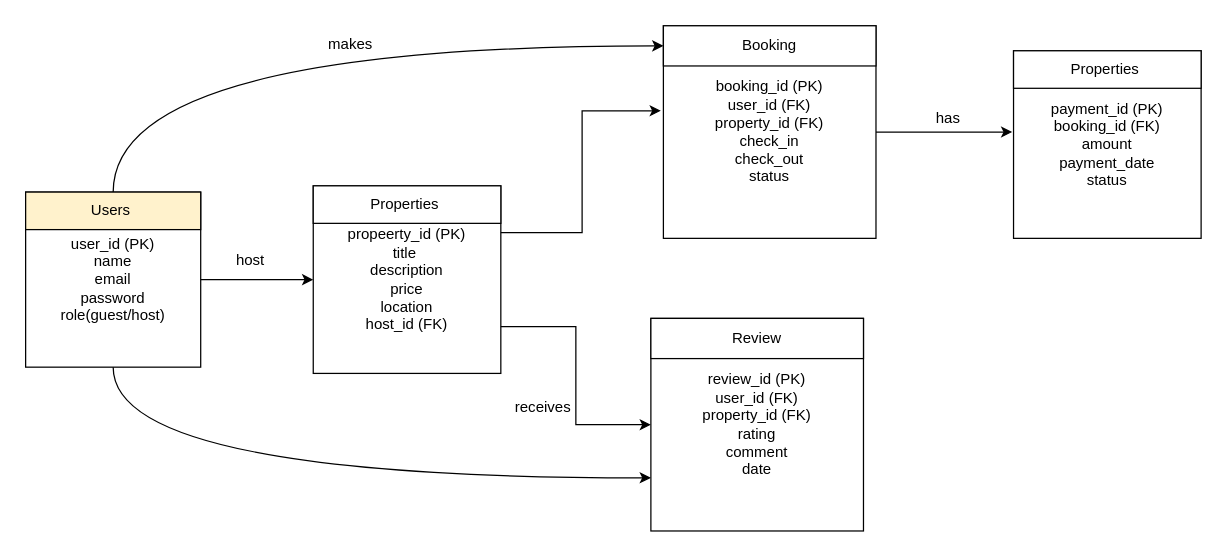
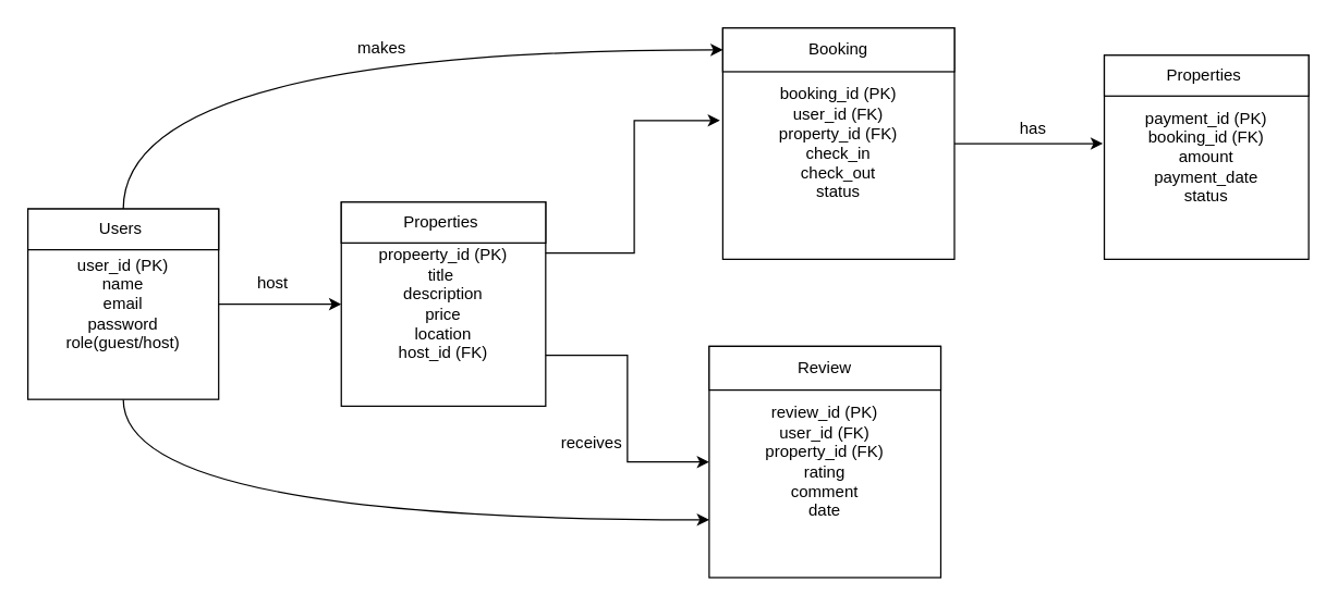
  <mxCell id="0" />
  <mxCell id="1" parent="0" />
  <mxCell id="2" value="" style="group" vertex="1" connectable="0" parent="1"><mxGeometry x="20" y="153" width="140" height="140" as="geometry" /></mxCell>
  <mxCell id="3" value="user_id (PK)&lt;br&gt;name&lt;div&gt;email&lt;/div&gt;&lt;div&gt;password&lt;/div&gt;&lt;div&gt;role(guest/host)&lt;/div&gt;" style="whiteSpace=wrap;html=1;aspect=fixed;" vertex="1" parent="2"><mxGeometry width="140" height="140" as="geometry" /></mxCell>
- <mxCell id="4" value="Users&amp;nbsp;" style="rounded=0;whiteSpace=wrap;html=1;fillColor=#fff2cc;" vertex="1" parent="2"><mxGeometry width="140" height="30" as="geometry" /></mxCell>
+ <mxCell id="4" value="Users&amp;nbsp;" style="rounded=0;whiteSpace=wrap;html=1;" vertex="1" parent="2"><mxGeometry width="140" height="30" as="geometry" /></mxCell>
  <mxCell id="5" value="" style="group" vertex="1" connectable="0" parent="1"><mxGeometry x="250" y="148" width="150" height="150" as="geometry" /></mxCell>
  <mxCell id="6" value="propeerty_id (PK)&lt;br&gt;title&amp;nbsp;&lt;div&gt;description&lt;/div&gt;&lt;div&gt;price&lt;/div&gt;&lt;div&gt;location&lt;/div&gt;&lt;div&gt;host_id (FK)&lt;/div&gt;" style="whiteSpace=wrap;html=1;aspect=fixed;" vertex="1" parent="5"><mxGeometry width="150" height="150" as="geometry" /></mxCell>
  <mxCell id="7" value="Properties&amp;nbsp;" style="rounded=0;whiteSpace=wrap;html=1;" vertex="1" parent="5"><mxGeometry width="150" height="30" as="geometry" /></mxCell>
  <mxCell id="8" value="Booking" style="group;align=left;" vertex="1" connectable="0" parent="1"><mxGeometry x="530" y="20" width="170" height="170" as="geometry" /></mxCell>
  <mxCell id="9" value="booking_id (PK)&lt;div&gt;user_id (FK)&lt;br&gt;property_id (FK)&lt;br&gt;check_in&lt;/div&gt;&lt;div&gt;check_out&lt;/div&gt;&lt;div&gt;status&lt;/div&gt;" style="whiteSpace=wrap;html=1;aspect=fixed;" vertex="1" parent="8"><mxGeometry width="170" height="170" as="geometry" /></mxCell>
  <mxCell id="10" value="Booking" style="rounded=0;whiteSpace=wrap;html=1;" vertex="1" parent="8"><mxGeometry width="170" height="32.143" as="geometry" /></mxCell>
  <mxCell id="11" value="Review" style="group" vertex="1" connectable="0" parent="1"><mxGeometry x="520" y="254" width="170" height="170" as="geometry" /></mxCell>
  <mxCell id="12" value="review_id (PK)&lt;div&gt;user_id (FK)&lt;br&gt;property_id (FK)&lt;br&gt;&lt;/div&gt;&lt;div&gt;rating&lt;/div&gt;&lt;div&gt;comment&lt;/div&gt;&lt;div&gt;date&lt;/div&gt;" style="whiteSpace=wrap;html=1;aspect=fixed;" vertex="1" parent="11"><mxGeometry width="170" height="170" as="geometry" /></mxCell>
  <mxCell id="13" value="Review" style="rounded=0;whiteSpace=wrap;html=1;" vertex="1" parent="11"><mxGeometry width="170" height="32.143" as="geometry" /></mxCell>
  <mxCell id="14" value="" style="group" vertex="1" connectable="0" parent="1"><mxGeometry x="810" y="40" width="150" height="150" as="geometry" /></mxCell>
  <mxCell id="15" value="payment_id (PK)&lt;div&gt;booking_id (FK)&lt;/div&gt;&lt;div&gt;amount&lt;/div&gt;&lt;div&gt;payment_date&lt;/div&gt;&lt;div&gt;status&lt;/div&gt;" style="whiteSpace=wrap;html=1;aspect=fixed;" vertex="1" parent="14"><mxGeometry width="150" height="150" as="geometry" /></mxCell>
  <mxCell id="16" value="Properties&amp;nbsp;" style="rounded=0;whiteSpace=wrap;html=1;" vertex="1" parent="14"><mxGeometry width="150" height="30" as="geometry" /></mxCell>
  <mxCell id="17" style="edgeStyle=orthogonalEdgeStyle;rounded=0;orthogonalLoop=1;jettySize=auto;html=1;exitX=1;exitY=0.5;exitDx=0;exitDy=0;entryX=0;entryY=0.5;entryDx=0;entryDy=0;" edge="1" parent="1" source="3" target="6"><mxGeometry relative="1" as="geometry" /></mxCell>
  <mxCell id="18" style="edgeStyle=orthogonalEdgeStyle;rounded=0;orthogonalLoop=1;jettySize=auto;html=1;entryX=-0.012;entryY=0.4;entryDx=0;entryDy=0;exitX=1;exitY=0.25;exitDx=0;exitDy=0;entryPerimeter=0;" edge="1" parent="1" source="6" target="9"><mxGeometry relative="1" as="geometry"><mxPoint x="400" y="223" as="sourcePoint" /></mxGeometry></mxCell>
  <mxCell id="19" style="edgeStyle=orthogonalEdgeStyle;rounded=0;orthogonalLoop=1;jettySize=auto;html=1;exitX=1;exitY=0.75;exitDx=0;exitDy=0;entryX=0;entryY=0.5;entryDx=0;entryDy=0;" edge="1" parent="1" source="6" target="12"><mxGeometry relative="1" as="geometry" /></mxCell>
  <mxCell id="20" style="edgeStyle=orthogonalEdgeStyle;rounded=0;orthogonalLoop=1;jettySize=auto;html=1;exitX=1;exitY=0.5;exitDx=0;exitDy=0;entryX=-0.007;entryY=0.433;entryDx=0;entryDy=0;entryPerimeter=0;" edge="1" parent="1" source="9" target="15"><mxGeometry relative="1" as="geometry" /></mxCell>
  <mxCell id="21" style="edgeStyle=orthogonalEdgeStyle;curved=1;rounded=0;orthogonalLoop=1;jettySize=auto;html=1;exitX=0.5;exitY=0;exitDx=0;exitDy=0;entryX=0;entryY=0.5;entryDx=0;entryDy=0;" edge="1" parent="1" source="4" target="10"><mxGeometry relative="1" as="geometry" /></mxCell>
  <mxCell id="22" value="makes" style="text;html=1;align=center;verticalAlign=middle;whiteSpace=wrap;rounded=0;rotation=0;" vertex="1" parent="1"><mxGeometry x="250" y="20" width="60" height="30" as="geometry" /></mxCell>
  <mxCell id="23" value="host" style="text;html=1;align=center;verticalAlign=middle;whiteSpace=wrap;rounded=0;" vertex="1" parent="1"><mxGeometry x="170" y="193" width="60" height="30" as="geometry" /></mxCell>
  <mxCell id="24" value="has" style="text;html=1;align=center;verticalAlign=middle;whiteSpace=wrap;rounded=0;" vertex="1" parent="1"><mxGeometry x="728" y="79" width="60" height="30" as="geometry" /></mxCell>
  <mxCell id="25" value="receives" style="text;html=1;align=center;verticalAlign=middle;whiteSpace=wrap;rounded=0;" vertex="1" parent="1"><mxGeometry x="404" y="310" width="60" height="30" as="geometry" /></mxCell>
  <mxCell id="26" style="edgeStyle=orthogonalEdgeStyle;curved=1;rounded=0;orthogonalLoop=1;jettySize=auto;html=1;exitX=0.5;exitY=1;exitDx=0;exitDy=0;entryX=0;entryY=0.75;entryDx=0;entryDy=0;" edge="1" parent="1" source="3" target="12"><mxGeometry relative="1" as="geometry" /></mxCell>
